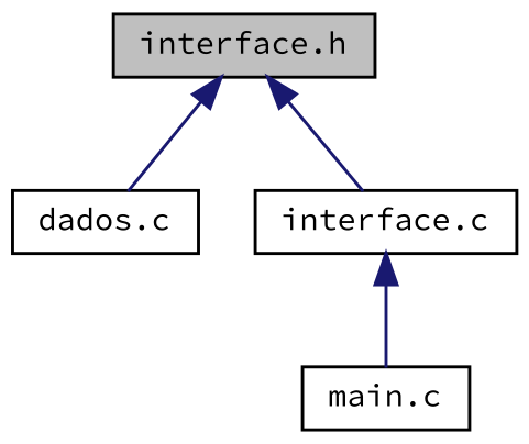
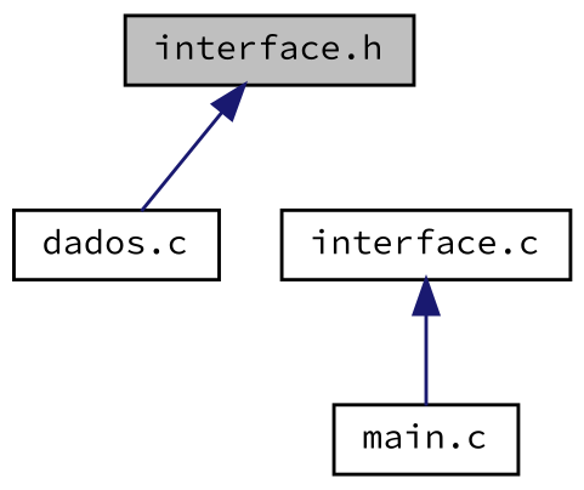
  digraph {
    fontname="Source Code Pro"
    node [color=black fillcolor=white fontname="Source Code Pro" fontsize=10 shape=record style=filled]
    edge [color=midnightblue dir=back fontname="Source Code Pro" fontsize=10 labelfontname=Helvetica labelfontsize=10 style=solid]
    n1 [fillcolor=grey75 fontcolor=black height=0.2 label="interface.h" width=0.4]
    n2 [height=0.2 label="dados.c" width=0.4]
    n3 [height=0.2 label="interface.c" width=0.4]
    n4 [height=0.2 label="main.c" width=0.4]
    n1 -> n2
-   n1 -> n3
    n3 -> n4
  }
